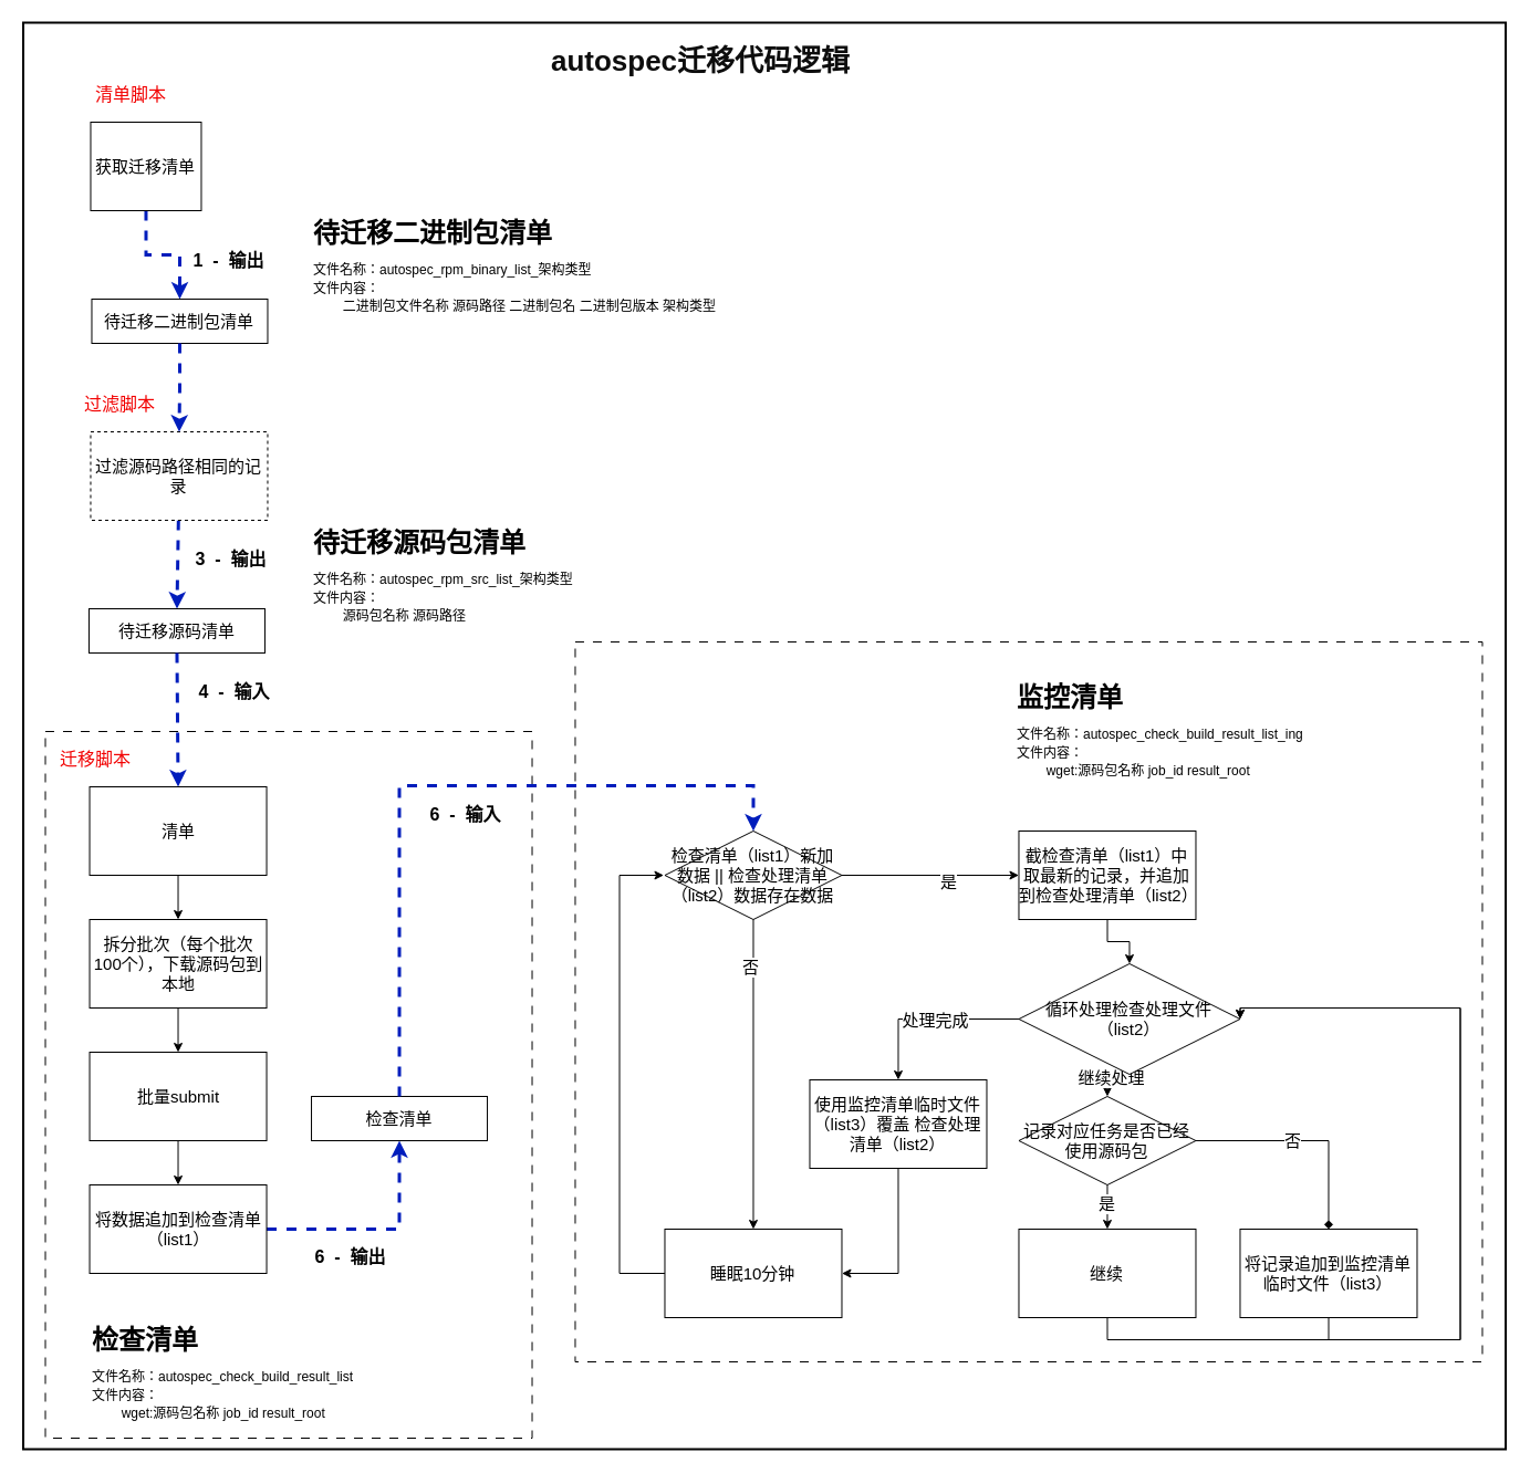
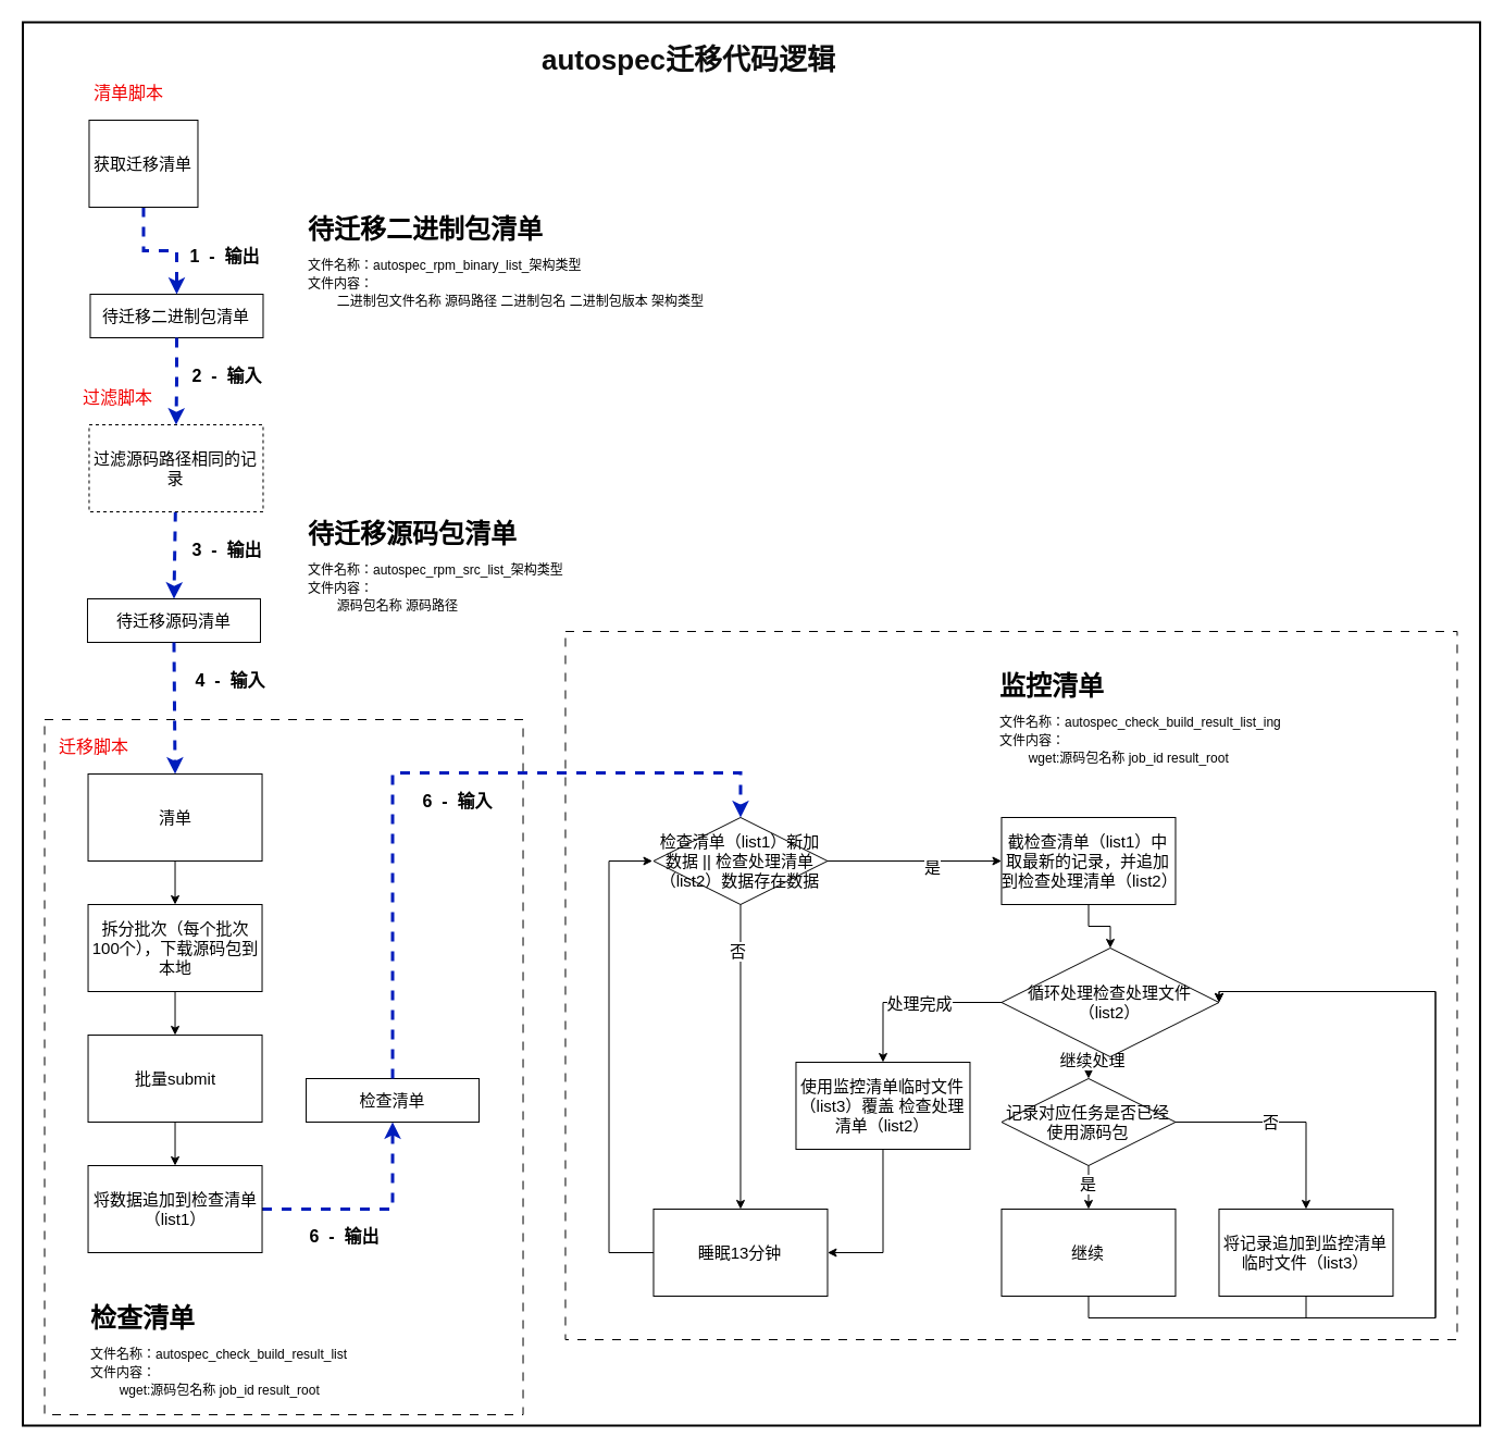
  <mxCell id="0" />
  <mxCell id="1" parent="0" />
  <mxCell id="2" value="" style="rounded=0;whiteSpace=wrap;html=1;fillStyle=dashed;strokeWidth=2;" parent="1" vertex="1"><mxGeometry x="20.53" y="20" width="1340" height="1290" as="geometry" /></mxCell>
  <mxCell id="3" value="" style="rounded=0;whiteSpace=wrap;html=1;fillStyle=dashed;dashed=1;dashPattern=8 8;" parent="1" vertex="1"><mxGeometry x="40.53" y="661" width="440" height="639" as="geometry" /></mxCell>
  <mxCell id="4" value="" style="rounded=0;whiteSpace=wrap;html=1;fillStyle=dashed;dashed=1;dashPattern=8 8;" parent="1" vertex="1"><mxGeometry x="519.48" y="580" width="820" height="651" as="geometry" /></mxCell>
  <mxCell id="5" style="edgeStyle=orthogonalEdgeStyle;rounded=0;orthogonalLoop=1;jettySize=auto;html=1;entryX=0.5;entryY=0;entryDx=0;entryDy=0;dashed=1;strokeColor=#001DBC;strokeWidth=3;align=center;verticalAlign=middle;fontFamily=Helvetica;fontSize=11;fontColor=default;labelBackgroundColor=default;endArrow=classic;fillColor=#0050ef;exitX=0.5;exitY=1;exitDx=0;exitDy=0;" parent="1" source="6" target="39" edge="1"><mxGeometry relative="1" as="geometry" /></mxCell>
  <mxCell id="6" value="获取迁移清单" style="rounded=0;whiteSpace=wrap;html=1;fontSize=15;" parent="1" vertex="1"><mxGeometry x="81.48" y="110" width="100" height="80" as="geometry" /></mxCell>
  <mxCell id="7" style="rounded=0;orthogonalLoop=1;jettySize=auto;html=1;entryX=0.5;entryY=0;entryDx=0;entryDy=0;dashed=1;strokeWidth=3;fillColor=#0050ef;strokeColor=#001DBC;" parent="1" source="8" target="43" edge="1"><mxGeometry relative="1" as="geometry" /></mxCell>
  <mxCell id="8" value="过滤源码路径相同的记录" style="rounded=0;whiteSpace=wrap;html=1;fontSize=15;dashed=1;" parent="1" vertex="1"><mxGeometry x="81.48" y="390" width="160" height="80" as="geometry" /></mxCell>
  <mxCell id="9" style="edgeStyle=orthogonalEdgeStyle;rounded=0;orthogonalLoop=1;jettySize=auto;html=1;dashed=1;strokeColor=#001DBC;strokeWidth=3;align=center;verticalAlign=middle;fontFamily=Helvetica;fontSize=11;fontColor=default;labelBackgroundColor=default;endArrow=classic;fillColor=#0050ef;entryX=0.5;entryY=1;entryDx=0;entryDy=0;" parent="1" source="54" target="56" edge="1"><mxGeometry relative="1" as="geometry"><mxPoint x="570.53" y="1141" as="targetPoint" /><Array as="points"><mxPoint x="360.53" y="1111" /></Array></mxGeometry></mxCell>
  <mxCell id="10" style="edgeStyle=orthogonalEdgeStyle;rounded=0;orthogonalLoop=1;jettySize=auto;html=1;entryX=0.5;entryY=0;entryDx=0;entryDy=0;fontSize=15;" parent="1" source="11" target="23" edge="1"><mxGeometry relative="1" as="geometry" /></mxCell>
  <mxCell id="11" value="截检查清单（list1）中取最新的记录，并追加到检查处理清单（list2）" style="rounded=0;whiteSpace=wrap;html=1;fontSize=15;" parent="1" vertex="1"><mxGeometry x="920.48" y="751" width="160" height="80" as="geometry" /></mxCell>
  <mxCell id="12" style="edgeStyle=orthogonalEdgeStyle;rounded=0;orthogonalLoop=1;jettySize=auto;html=1;entryX=1;entryY=0.5;entryDx=0;entryDy=0;exitX=0.5;exitY=1;exitDx=0;exitDy=0;fontSize=15;" parent="1" source="13" target="23" edge="1"><mxGeometry relative="1" as="geometry"><Array as="points"><mxPoint x="1000.48" y="1211" /><mxPoint x="1319.48" y="1211" /><mxPoint x="1319.48" y="911" /></Array></mxGeometry></mxCell>
  <mxCell id="13" value="继续" style="rounded=0;whiteSpace=wrap;html=1;fontSize=15;" parent="1" vertex="1"><mxGeometry x="920.48" y="1111" width="160" height="80" as="geometry" /></mxCell>
  <mxCell id="14" style="edgeStyle=none;rounded=0;orthogonalLoop=1;jettySize=auto;html=1;entryX=0.5;entryY=0;entryDx=0;entryDy=0;fontSize=15;" parent="1" source="18" target="34" edge="1"><mxGeometry relative="1" as="geometry" /></mxCell>
  <mxCell id="15" value="否" style="edgeLabel;html=1;align=center;verticalAlign=middle;resizable=0;points=[];fontSize=15;" parent="14" vertex="1" connectable="0"><mxGeometry x="-0.702" y="-3" relative="1" as="geometry"><mxPoint as="offset" /></mxGeometry></mxCell>
  <mxCell id="16" style="edgeStyle=orthogonalEdgeStyle;rounded=0;orthogonalLoop=1;jettySize=auto;html=1;entryX=0;entryY=0.5;entryDx=0;entryDy=0;fontSize=15;" parent="1" source="18" target="11" edge="1"><mxGeometry relative="1" as="geometry" /></mxCell>
  <mxCell id="17" value="是" style="edgeLabel;html=1;align=center;verticalAlign=middle;resizable=0;points=[];fontSize=15;" parent="16" vertex="1" connectable="0"><mxGeometry x="0.199" y="-5" relative="1" as="geometry"><mxPoint as="offset" /></mxGeometry></mxCell>
  <mxCell id="18" value="检查清单&lt;span style=&quot;font-size: 15px;&quot;&gt;（list1）&lt;/span&gt;新加数据 || 检查处理清单&lt;span style=&quot;font-size: 15px;&quot;&gt;（list2）&lt;/span&gt;数据存在数据" style="rhombus;whiteSpace=wrap;html=1;fontSize=15;" parent="1" vertex="1"><mxGeometry x="600.48" y="751" width="160" height="80" as="geometry" /></mxCell>
  <mxCell id="19" style="edgeStyle=orthogonalEdgeStyle;rounded=0;orthogonalLoop=1;jettySize=auto;html=1;entryX=0.5;entryY=0;entryDx=0;entryDy=0;exitX=0;exitY=0.5;exitDx=0;exitDy=0;fontSize=15;" parent="1" source="23" target="32" edge="1"><mxGeometry relative="1" as="geometry" /></mxCell>
  <mxCell id="20" value="处理完成" style="edgeLabel;html=1;align=center;verticalAlign=middle;resizable=0;points=[];fontSize=15;" parent="19" vertex="1" connectable="0"><mxGeometry x="-0.07" relative="1" as="geometry"><mxPoint as="offset" /></mxGeometry></mxCell>
  <mxCell id="21" style="edgeStyle=orthogonalEdgeStyle;rounded=0;orthogonalLoop=1;jettySize=auto;html=1;entryX=0.5;entryY=0;entryDx=0;entryDy=0;exitX=0.5;exitY=1;exitDx=0;exitDy=0;fontSize=15;" parent="1" source="23" target="30" edge="1"><mxGeometry relative="1" as="geometry" /></mxCell>
  <mxCell id="22" value="继续处理" style="edgeLabel;html=1;align=center;verticalAlign=middle;resizable=0;points=[];fontSize=15;" parent="21" vertex="1" connectable="0"><mxGeometry x="0.124" y="3" relative="1" as="geometry"><mxPoint as="offset" /></mxGeometry></mxCell>
  <mxCell id="23" value="循环处理检查处理文件&lt;span style=&quot;font-size: 15px;&quot;&gt;（list2）&lt;/span&gt;" style="rhombus;whiteSpace=wrap;html=1;fontSize=15;" parent="1" vertex="1"><mxGeometry x="920.48" y="871" width="200" height="100" as="geometry" /></mxCell>
  <mxCell id="24" style="edgeStyle=orthogonalEdgeStyle;rounded=0;orthogonalLoop=1;jettySize=auto;html=1;entryX=1;entryY=0.5;entryDx=0;entryDy=0;fontSize=15;" parent="1" source="25" target="23" edge="1"><mxGeometry relative="1" as="geometry"><Array as="points"><mxPoint x="1200.48" y="1211" /><mxPoint x="1319.48" y="1211" /><mxPoint x="1319.48" y="911" /></Array></mxGeometry></mxCell>
  <mxCell id="25" value="将记录追加到监控清单临时文件（list3）" style="rounded=0;whiteSpace=wrap;html=1;fontSize=15;" parent="1" vertex="1"><mxGeometry x="1120.48" y="1111" width="160" height="80" as="geometry" /></mxCell>
  <mxCell id="26" style="edgeStyle=orthogonalEdgeStyle;rounded=0;orthogonalLoop=1;jettySize=auto;html=1;entryX=0.5;entryY=0;entryDx=0;entryDy=0;fontSize=15;" parent="1" source="30" target="13" edge="1"><mxGeometry relative="1" as="geometry" /></mxCell>
  <mxCell id="27" value="是" style="edgeLabel;html=1;align=center;verticalAlign=middle;resizable=0;points=[];fontSize=15;" parent="26" vertex="1" connectable="0"><mxGeometry x="-0.192" y="-1" relative="1" as="geometry"><mxPoint as="offset" /></mxGeometry></mxCell>
- <mxCell id="28" style="edgeStyle=orthogonalEdgeStyle;rounded=0;orthogonalLoop=1;jettySize=auto;html=1;entryX=0.5;entryY=0;entryDx=0;entryDy=0;fontSize=15;endArrow=diamond;" parent="1" source="30" target="25" edge="1"><mxGeometry relative="1" as="geometry" /></mxCell>
+ <mxCell id="28" style="edgeStyle=orthogonalEdgeStyle;rounded=0;orthogonalLoop=1;jettySize=auto;html=1;entryX=0.5;entryY=0;entryDx=0;entryDy=0;fontSize=15;" parent="1" source="30" target="25" edge="1"><mxGeometry relative="1" as="geometry" /></mxCell>
  <mxCell id="29" value="否" style="edgeLabel;html=1;align=center;verticalAlign=middle;resizable=0;points=[];fontSize=15;" parent="28" vertex="1" connectable="0"><mxGeometry x="-0.135" y="1" relative="1" as="geometry"><mxPoint as="offset" /></mxGeometry></mxCell>
  <mxCell id="30" value="记录对应任务是否已经使用源码包" style="rhombus;whiteSpace=wrap;html=1;fontSize=15;" parent="1" vertex="1"><mxGeometry x="920.48" y="991" width="160" height="80" as="geometry" /></mxCell>
  <mxCell id="31" style="edgeStyle=orthogonalEdgeStyle;rounded=0;orthogonalLoop=1;jettySize=auto;html=1;entryX=1;entryY=0.5;entryDx=0;entryDy=0;exitX=0.5;exitY=1;exitDx=0;exitDy=0;fontSize=15;" parent="1" source="32" target="34" edge="1"><mxGeometry relative="1" as="geometry" /></mxCell>
  <mxCell id="32" value="使用监控清单临时文件（list3）覆盖 检查处理清单（list2）" style="rounded=0;whiteSpace=wrap;html=1;fontSize=15;" parent="1" vertex="1"><mxGeometry x="731.48" y="976" width="160" height="80" as="geometry" /></mxCell>
  <mxCell id="33" style="edgeStyle=orthogonalEdgeStyle;rounded=0;orthogonalLoop=1;jettySize=auto;html=1;exitX=0;exitY=0.5;exitDx=0;exitDy=0;" parent="1" source="34" edge="1"><mxGeometry relative="1" as="geometry"><mxPoint x="599.48" y="791" as="targetPoint" /><Array as="points"><mxPoint x="559.48" y="1151" /><mxPoint x="559.48" y="791" /></Array></mxGeometry></mxCell>
- <mxCell id="34" value="睡眠10分钟" style="rounded=0;whiteSpace=wrap;html=1;fontSize=15;" parent="1" vertex="1"><mxGeometry x="600.48" y="1111" width="160" height="80" as="geometry" /></mxCell>
+ <mxCell id="34" value="睡眠13分钟" style="rounded=0;whiteSpace=wrap;html=1;fontSize=15;" parent="1" vertex="1"><mxGeometry x="600.48" y="1111" width="160" height="80" as="geometry" /></mxCell>
+ <mxCell id="35" value="2&amp;nbsp; -&amp;nbsp; 输入" style="text;html=1;align=center;verticalAlign=middle;resizable=0;points=[];autosize=1;strokeColor=none;fillColor=none;fontSize=16;fontStyle=1" parent="1" vertex="1"><mxGeometry x="162.53" y="330" width="90" height="30" as="geometry" /></mxCell>
  <mxCell id="36" value="清单脚本" style="text;html=1;align=center;verticalAlign=middle;whiteSpace=wrap;rounded=0;fontSize=16;fontColor=#f20202;" parent="1" vertex="1"><mxGeometry x="62.53" y="70" width="110" height="30" as="geometry" /></mxCell>
  <mxCell id="37" value="过滤脚本" style="text;html=1;align=center;verticalAlign=middle;whiteSpace=wrap;rounded=0;fontSize=16;fontColor=#f20202;" parent="1" vertex="1"><mxGeometry x="52.53" y="350" width="110" height="30" as="geometry" /></mxCell>
  <mxCell id="38" value="autospec迁移代码逻辑" style="text;html=1;align=center;verticalAlign=middle;whiteSpace=wrap;rounded=0;fontSize=26;fontColor=#0d0d0d;fontStyle=1" parent="1" vertex="1"><mxGeometry x="422.53" y="40" width="420" height="30" as="geometry" /></mxCell>
  <mxCell id="39" value="待迁移二进制包清单" style="rounded=0;whiteSpace=wrap;html=1;fontSize=15;" parent="1" vertex="1"><mxGeometry x="82.48" y="270" width="159" height="40" as="geometry" /></mxCell>
  <mxCell id="40" value="&lt;h1 style=&quot;margin-top: 0px;&quot;&gt;待迁移二进制包清单&lt;/h1&gt;&lt;p style=&quot;line-height: 40%;&quot;&gt;文件名称：autospec_rpm_binary_list_架构类型&lt;/p&gt;&lt;p style=&quot;line-height: 40%;&quot;&gt;文件内容：&lt;/p&gt;&lt;p style=&quot;line-height: 40%;&quot;&gt;&lt;span style=&quot;white-space: pre;&quot;&gt;&#09;&lt;/span&gt;二进制包文件名称 源码路径 二进制包名 二进制包版本 架构类型&lt;br&gt;&lt;/p&gt;" style="text;html=1;whiteSpace=wrap;overflow=hidden;rounded=0;" parent="1" vertex="1"><mxGeometry x="281.03" y="190" width="441.5" height="110" as="geometry" /></mxCell>
  <mxCell id="41" value="1&amp;nbsp; -&amp;nbsp; 输出" style="text;html=1;align=center;verticalAlign=middle;resizable=0;points=[];autosize=1;strokeColor=none;fillColor=none;fontSize=16;fontStyle=1" parent="1" vertex="1"><mxGeometry x="161.48" y="220" width="90" height="30" as="geometry" /></mxCell>
  <mxCell id="42" style="edgeStyle=orthogonalEdgeStyle;rounded=0;orthogonalLoop=1;jettySize=auto;html=1;dashed=1;strokeColor=#001DBC;strokeWidth=3;align=center;verticalAlign=middle;fontFamily=Helvetica;fontSize=11;fontColor=default;labelBackgroundColor=default;endArrow=classic;fillColor=#0050ef;exitX=0.5;exitY=1;exitDx=0;exitDy=0;entryX=0.5;entryY=0;entryDx=0;entryDy=0;" parent="1" source="39" target="8" edge="1"><mxGeometry relative="1" as="geometry"><mxPoint x="171.53" y="200" as="sourcePoint" /><mxPoint x="171.53" y="280" as="targetPoint" /><Array as="points" /></mxGeometry></mxCell>
  <mxCell id="43" value="待迁移源码清单" style="rounded=0;whiteSpace=wrap;html=1;fontSize=15;" parent="1" vertex="1"><mxGeometry x="79.98" y="550" width="159" height="40" as="geometry" /></mxCell>
  <mxCell id="44" style="rounded=0;orthogonalLoop=1;jettySize=auto;html=1;entryX=0.5;entryY=0;entryDx=0;entryDy=0;dashed=1;strokeWidth=3;fillColor=#0050ef;strokeColor=#001DBC;exitX=0.5;exitY=1;exitDx=0;exitDy=0;" parent="1" source="43" target="49" edge="1"><mxGeometry relative="1" as="geometry"><mxPoint x="170.53" y="480" as="sourcePoint" /><mxPoint x="169.53" y="560" as="targetPoint" /></mxGeometry></mxCell>
  <mxCell id="45" value="&lt;h1 style=&quot;margin-top: 0px;&quot;&gt;待迁移源码包清单&lt;/h1&gt;&lt;p style=&quot;line-height: 40%;&quot;&gt;文件名称：autospec_rpm_src_list_架构类型&lt;/p&gt;&lt;p style=&quot;line-height: 40%;&quot;&gt;文件内容：&lt;/p&gt;&lt;p style=&quot;line-height: 40%;&quot;&gt;&lt;span style=&quot;white-space: pre;&quot;&gt;&#09;&lt;/span&gt;源码包名称&amp;nbsp;源码路径&lt;br&gt;&lt;/p&gt;" style="text;html=1;whiteSpace=wrap;overflow=hidden;rounded=0;" parent="1" vertex="1"><mxGeometry x="281.03" y="470" width="441.5" height="110" as="geometry" /></mxCell>
  <mxCell id="46" value="3&amp;nbsp; -&amp;nbsp; 输出" style="text;html=1;align=center;verticalAlign=middle;resizable=0;points=[];autosize=1;strokeColor=none;fillColor=none;fontSize=16;fontStyle=1" parent="1" vertex="1"><mxGeometry x="162.53" y="490" width="90" height="30" as="geometry" /></mxCell>
  <mxCell id="47" value="4&amp;nbsp; -&amp;nbsp; 输入" style="text;html=1;align=center;verticalAlign=middle;resizable=0;points=[];autosize=1;strokeColor=none;fillColor=none;fontSize=16;fontStyle=1" parent="1" vertex="1"><mxGeometry x="165.53" y="610" width="90" height="30" as="geometry" /></mxCell>
  <mxCell id="48" style="edgeStyle=orthogonalEdgeStyle;rounded=0;orthogonalLoop=1;jettySize=auto;html=1;entryX=0.5;entryY=0;entryDx=0;entryDy=0;" parent="1" source="49" target="53" edge="1"><mxGeometry relative="1" as="geometry" /></mxCell>
  <mxCell id="49" value="清单" style="rounded=0;whiteSpace=wrap;html=1;fontSize=15;" parent="1" vertex="1"><mxGeometry x="80.53" y="711" width="160" height="80" as="geometry" /></mxCell>
  <mxCell id="50" style="edgeStyle=orthogonalEdgeStyle;rounded=0;orthogonalLoop=1;jettySize=auto;html=1;entryX=0.5;entryY=0;entryDx=0;entryDy=0;" parent="1" source="51" target="54" edge="1"><mxGeometry relative="1" as="geometry" /></mxCell>
  <mxCell id="51" value="批量submit" style="rounded=0;whiteSpace=wrap;html=1;fontSize=15;" parent="1" vertex="1"><mxGeometry x="80.53" y="951" width="160" height="80" as="geometry" /></mxCell>
  <mxCell id="52" style="edgeStyle=orthogonalEdgeStyle;rounded=0;orthogonalLoop=1;jettySize=auto;html=1;entryX=0.5;entryY=0;entryDx=0;entryDy=0;" parent="1" source="53" target="51" edge="1"><mxGeometry relative="1" as="geometry" /></mxCell>
  <mxCell id="53" value="拆分批次（每个批次100个），下载源码包到本地" style="rounded=0;whiteSpace=wrap;html=1;fontSize=15;" parent="1" vertex="1"><mxGeometry x="80.53" y="831" width="160" height="80" as="geometry" /></mxCell>
  <mxCell id="54" value="将数据追加到检查清单（list1）" style="rounded=0;whiteSpace=wrap;html=1;fontSize=15;" parent="1" vertex="1"><mxGeometry x="80.53" y="1071" width="160" height="80" as="geometry" /></mxCell>
  <mxCell id="55" value="迁移脚本" style="text;html=1;align=center;verticalAlign=middle;whiteSpace=wrap;rounded=0;fontSize=16;fontColor=#f20202;" parent="1" vertex="1"><mxGeometry x="30.53" y="671" width="110" height="30" as="geometry" /></mxCell>
  <mxCell id="56" value="检查清单" style="rounded=0;whiteSpace=wrap;html=1;fontSize=15;" parent="1" vertex="1"><mxGeometry x="281.03" y="991" width="159" height="40" as="geometry" /></mxCell>
  <mxCell id="57" value="&lt;h1 style=&quot;margin-top: 0px;&quot;&gt;检查清单&lt;/h1&gt;&lt;p style=&quot;line-height: 40%;&quot;&gt;文件名称：autospec_check_build_result_list&lt;/p&gt;&lt;p style=&quot;line-height: 40%;&quot;&gt;文件内容：&lt;/p&gt;&lt;p style=&quot;line-height: 40%;&quot;&gt;&lt;span style=&quot;white-space: pre;&quot;&gt;&#09;&lt;/span&gt;wget:源码包名称 job_id result_root&lt;br&gt;&lt;/p&gt;" style="text;html=1;whiteSpace=wrap;overflow=hidden;rounded=0;" parent="1" vertex="1"><mxGeometry x="81.48" y="1191" width="359.05" height="110" as="geometry" /></mxCell>
  <mxCell id="58" style="edgeStyle=orthogonalEdgeStyle;rounded=0;orthogonalLoop=1;jettySize=auto;html=1;dashed=1;strokeColor=#001DBC;strokeWidth=3;align=center;verticalAlign=middle;fontFamily=Helvetica;fontSize=11;fontColor=default;labelBackgroundColor=default;endArrow=classic;fillColor=#0050ef;entryX=0.5;entryY=0;entryDx=0;entryDy=0;exitX=0.5;exitY=0;exitDx=0;exitDy=0;" parent="1" source="56" target="18" edge="1"><mxGeometry relative="1" as="geometry"><mxPoint x="250.53" y="1121" as="sourcePoint" /><mxPoint x="370.53" y="1041" as="targetPoint" /><Array as="points"><mxPoint x="360.53" y="710" /><mxPoint x="680.53" y="710" /></Array></mxGeometry></mxCell>
  <mxCell id="59" value="6&amp;nbsp; -&amp;nbsp; 输入" style="text;html=1;align=center;verticalAlign=middle;resizable=0;points=[];autosize=1;strokeColor=none;fillColor=none;fontSize=16;fontStyle=1" parent="1" vertex="1"><mxGeometry x="374.53" y="721" width="90" height="30" as="geometry" /></mxCell>
  <mxCell id="60" value="6&amp;nbsp; -&amp;nbsp; 输出" style="text;html=1;align=center;verticalAlign=middle;resizable=0;points=[];autosize=1;strokeColor=none;fillColor=none;fontSize=16;fontStyle=1" parent="1" vertex="1"><mxGeometry x="271.48" y="1121" width="90" height="30" as="geometry" /></mxCell>
  <mxCell id="61" value="&lt;h1 style=&quot;margin-top: 0px;&quot;&gt;监控清单&lt;/h1&gt;&lt;p style=&quot;line-height: 40%;&quot;&gt;文件名称：autospec_check_build_result_list_ing&lt;/p&gt;&lt;p style=&quot;line-height: 40%;&quot;&gt;文件内容：&lt;/p&gt;&lt;p style=&quot;line-height: 40%;&quot;&gt;&lt;span style=&quot;white-space: pre;&quot;&gt;&#09;&lt;/span&gt;wget:源码包名称 job_id result_root&lt;br&gt;&lt;/p&gt;" style="text;html=1;whiteSpace=wrap;overflow=hidden;rounded=0;" parent="1" vertex="1"><mxGeometry x="917" y="610" width="359.05" height="110" as="geometry" /></mxCell>
